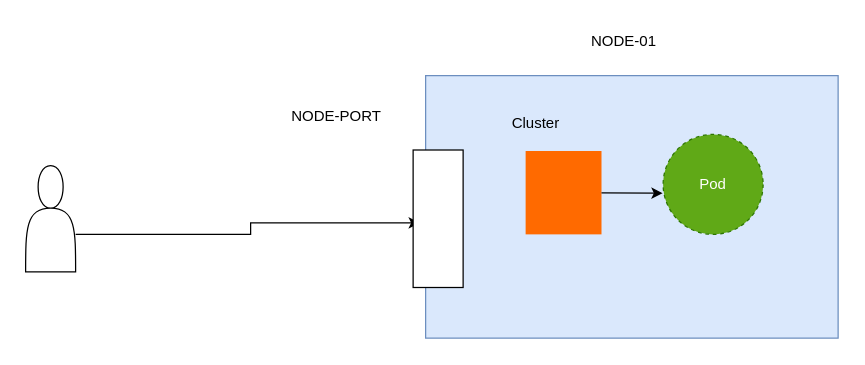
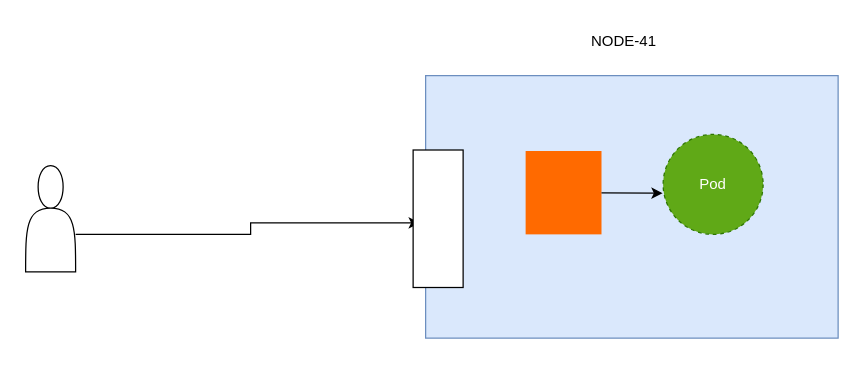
  <mxCell id="0" />
  <mxCell id="1" parent="0" />
  <mxCell id="2" value="" style="rounded=0;whiteSpace=wrap;html=1;fillColor=#dae8fc;strokeColor=#6c8ebf;" vertex="1" parent="1"><mxGeometry x="340" y="60" width="330" height="210" as="geometry" /></mxCell>
  <mxCell id="3" value="Pod" style="ellipse;whiteSpace=wrap;html=1;aspect=fixed;fillColor=#60a917;fontColor=#ffffff;strokeColor=#2D7600;dashed=1;" vertex="1" parent="1"><mxGeometry x="530" y="107" width="80" height="80" as="geometry" /></mxCell>
  <mxCell id="4" value="" style="points=[];aspect=fixed;html=1;align=center;shadow=0;dashed=0;fillColor=#FF6A00;strokeColor=none;shape=mxgraph.alibaba_cloud.scc_super_computing_cluster;" vertex="1" parent="1"><mxGeometry x="420" y="120.3" width="60.7" height="66.7" as="geometry" /></mxCell>
  <mxCell id="5" value="" style="shape=actor;whiteSpace=wrap;html=1;" vertex="1" parent="1"><mxGeometry x="20" y="132" width="40" height="85" as="geometry" /></mxCell>
  <mxCell id="6" style="edgeStyle=orthogonalEdgeStyle;rounded=0;orthogonalLoop=1;jettySize=auto;html=1;entryX=-0.014;entryY=0.561;entryDx=0;entryDy=0;entryPerimeter=0;" edge="1" parent="1" source="5" target="2"><mxGeometry relative="1" as="geometry"><Array as="points"><mxPoint x="200" y="187" /><mxPoint x="200" y="178" /></Array></mxGeometry></mxCell>
- <mxCell id="7" value="Cluster&amp;nbsp;&lt;div&gt;&lt;br&gt;&lt;/div&gt;" style="text;html=1;align=center;verticalAlign=middle;whiteSpace=wrap;rounded=0;" vertex="1" parent="1"><mxGeometry x="400" y="90.3" width="60" height="30" as="geometry" /></mxCell>
  <mxCell id="8" style="edgeStyle=none;rounded=0;orthogonalLoop=1;jettySize=auto;html=1;entryX=-0.005;entryY=0.588;entryDx=0;entryDy=0;entryPerimeter=0;" edge="1" parent="1" source="4" target="3"><mxGeometry relative="1" as="geometry" /></mxCell>
  <mxCell id="9" value="" style="rounded=0;whiteSpace=wrap;html=1;" vertex="1" parent="1"><mxGeometry x="330" y="119.5" width="40" height="110" as="geometry" /></mxCell>
- <mxCell id="10" value="NODE-01&amp;nbsp;&lt;div&gt;&lt;br&gt;&lt;/div&gt;" style="text;html=1;align=center;verticalAlign=middle;resizable=0;points=[];autosize=1;strokeColor=none;fillColor=none;" vertex="1" parent="1"><mxGeometry x="460" y="20" width="80" height="40" as="geometry" /></mxCell>
- <mxCell id="11" value="NODE-PORT&amp;nbsp;&lt;div&gt;&lt;br&gt;&lt;/div&gt;" style="text;html=1;align=center;verticalAlign=middle;resizable=0;points=[];autosize=1;strokeColor=none;fillColor=none;" vertex="1" parent="1"><mxGeometry x="220" y="80" width="100" height="40" as="geometry" /></mxCell>
+ <mxCell id="10" value="NODE-41&amp;nbsp;&lt;div&gt;&lt;br&gt;&lt;/div&gt;" style="text;html=1;align=center;verticalAlign=middle;resizable=0;points=[];autosize=1;strokeColor=none;fillColor=none;" vertex="1" parent="1"><mxGeometry x="460" y="20" width="80" height="40" as="geometry" /></mxCell>
